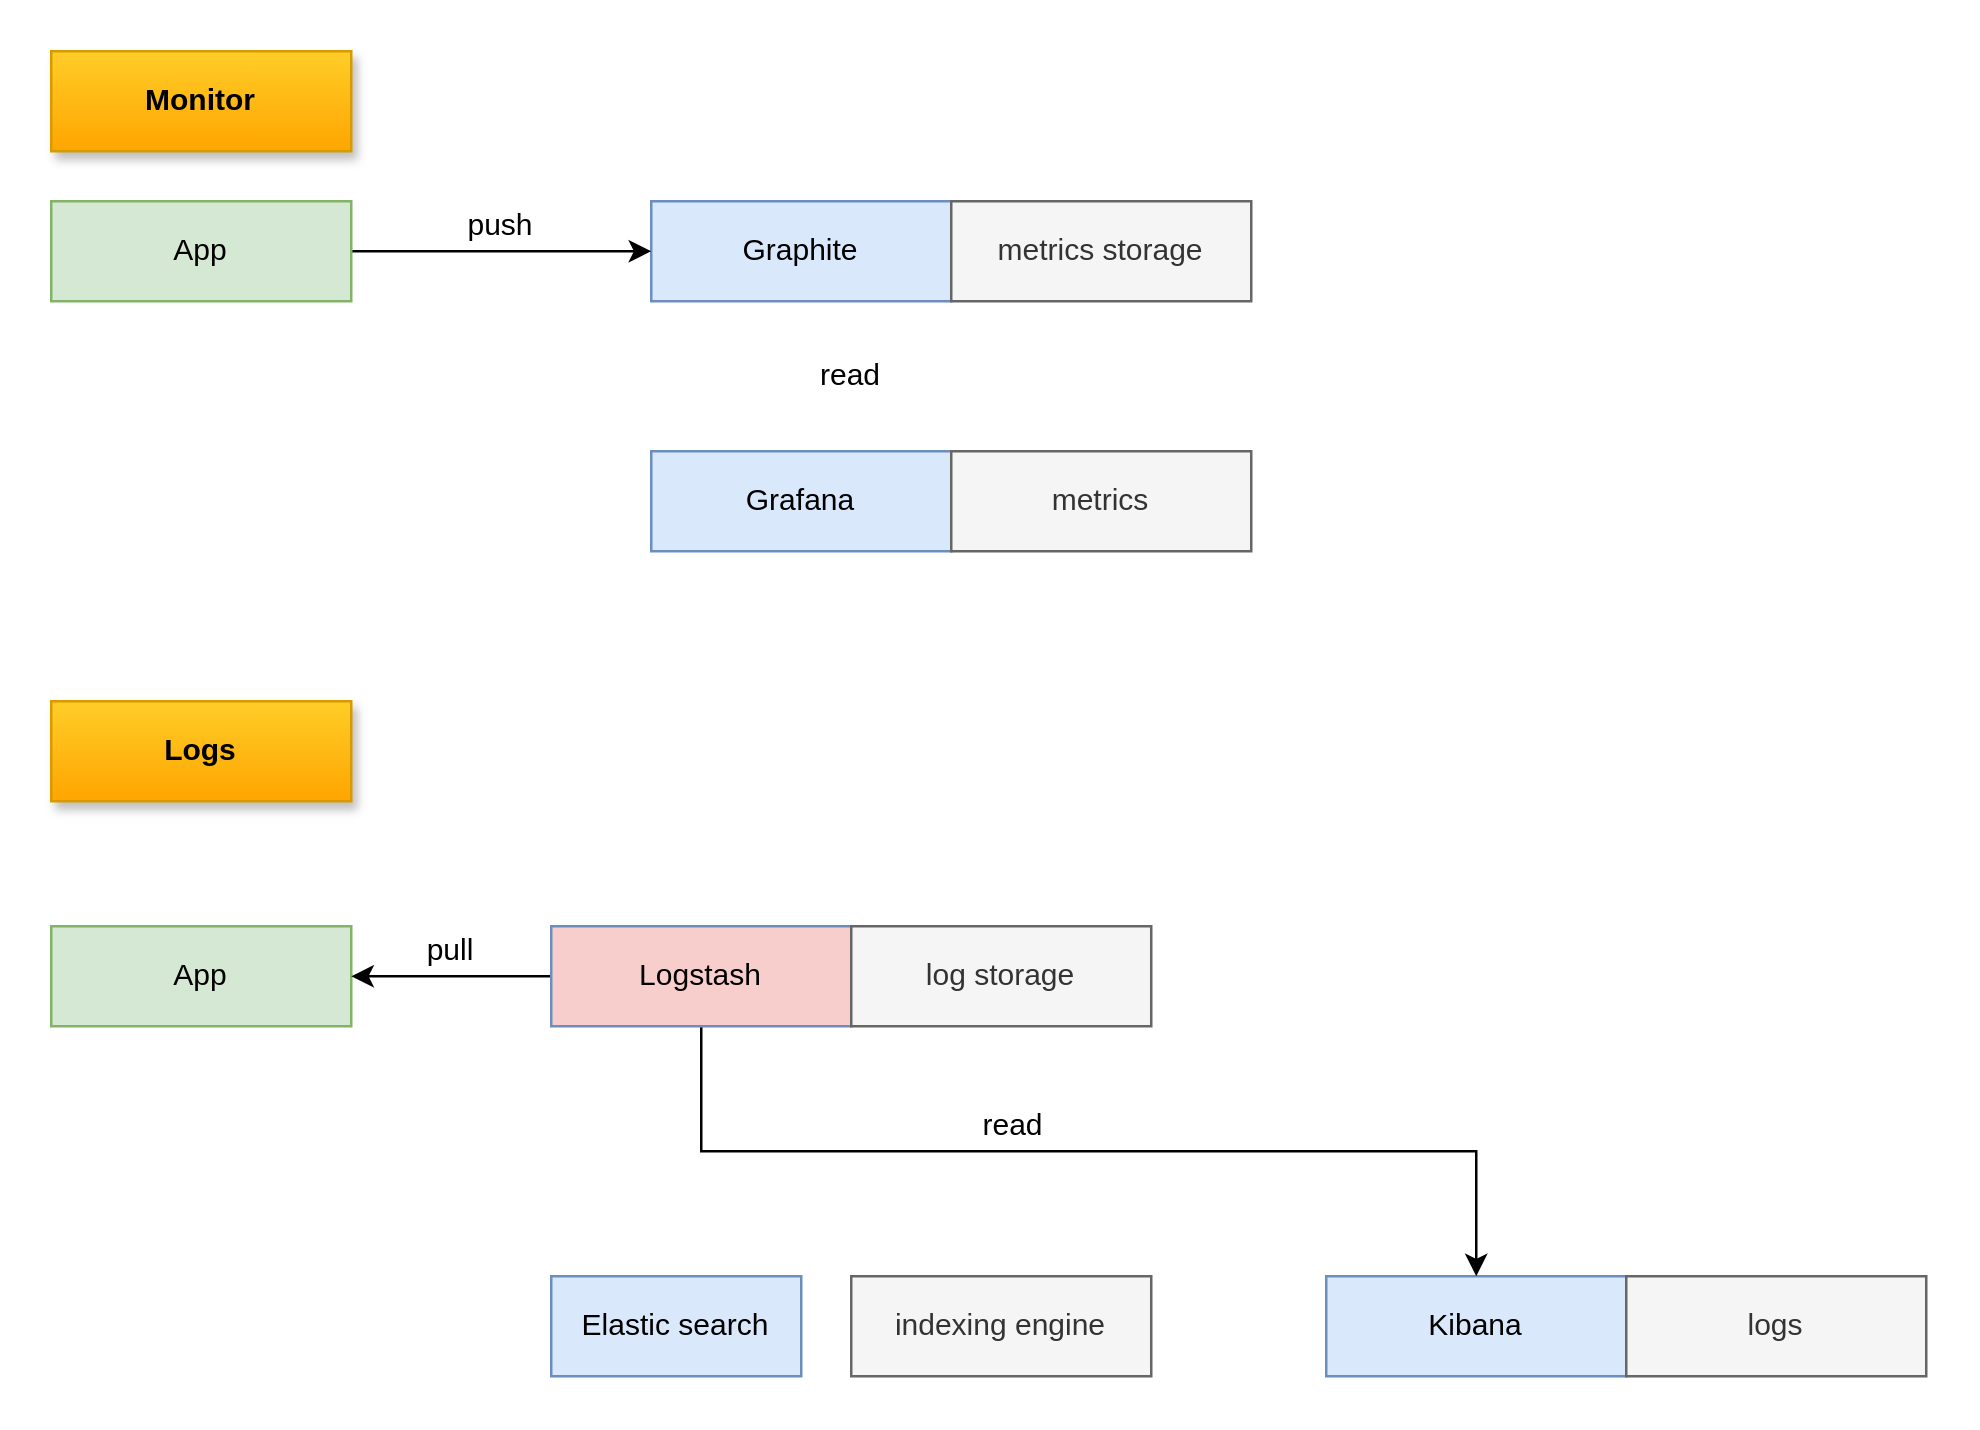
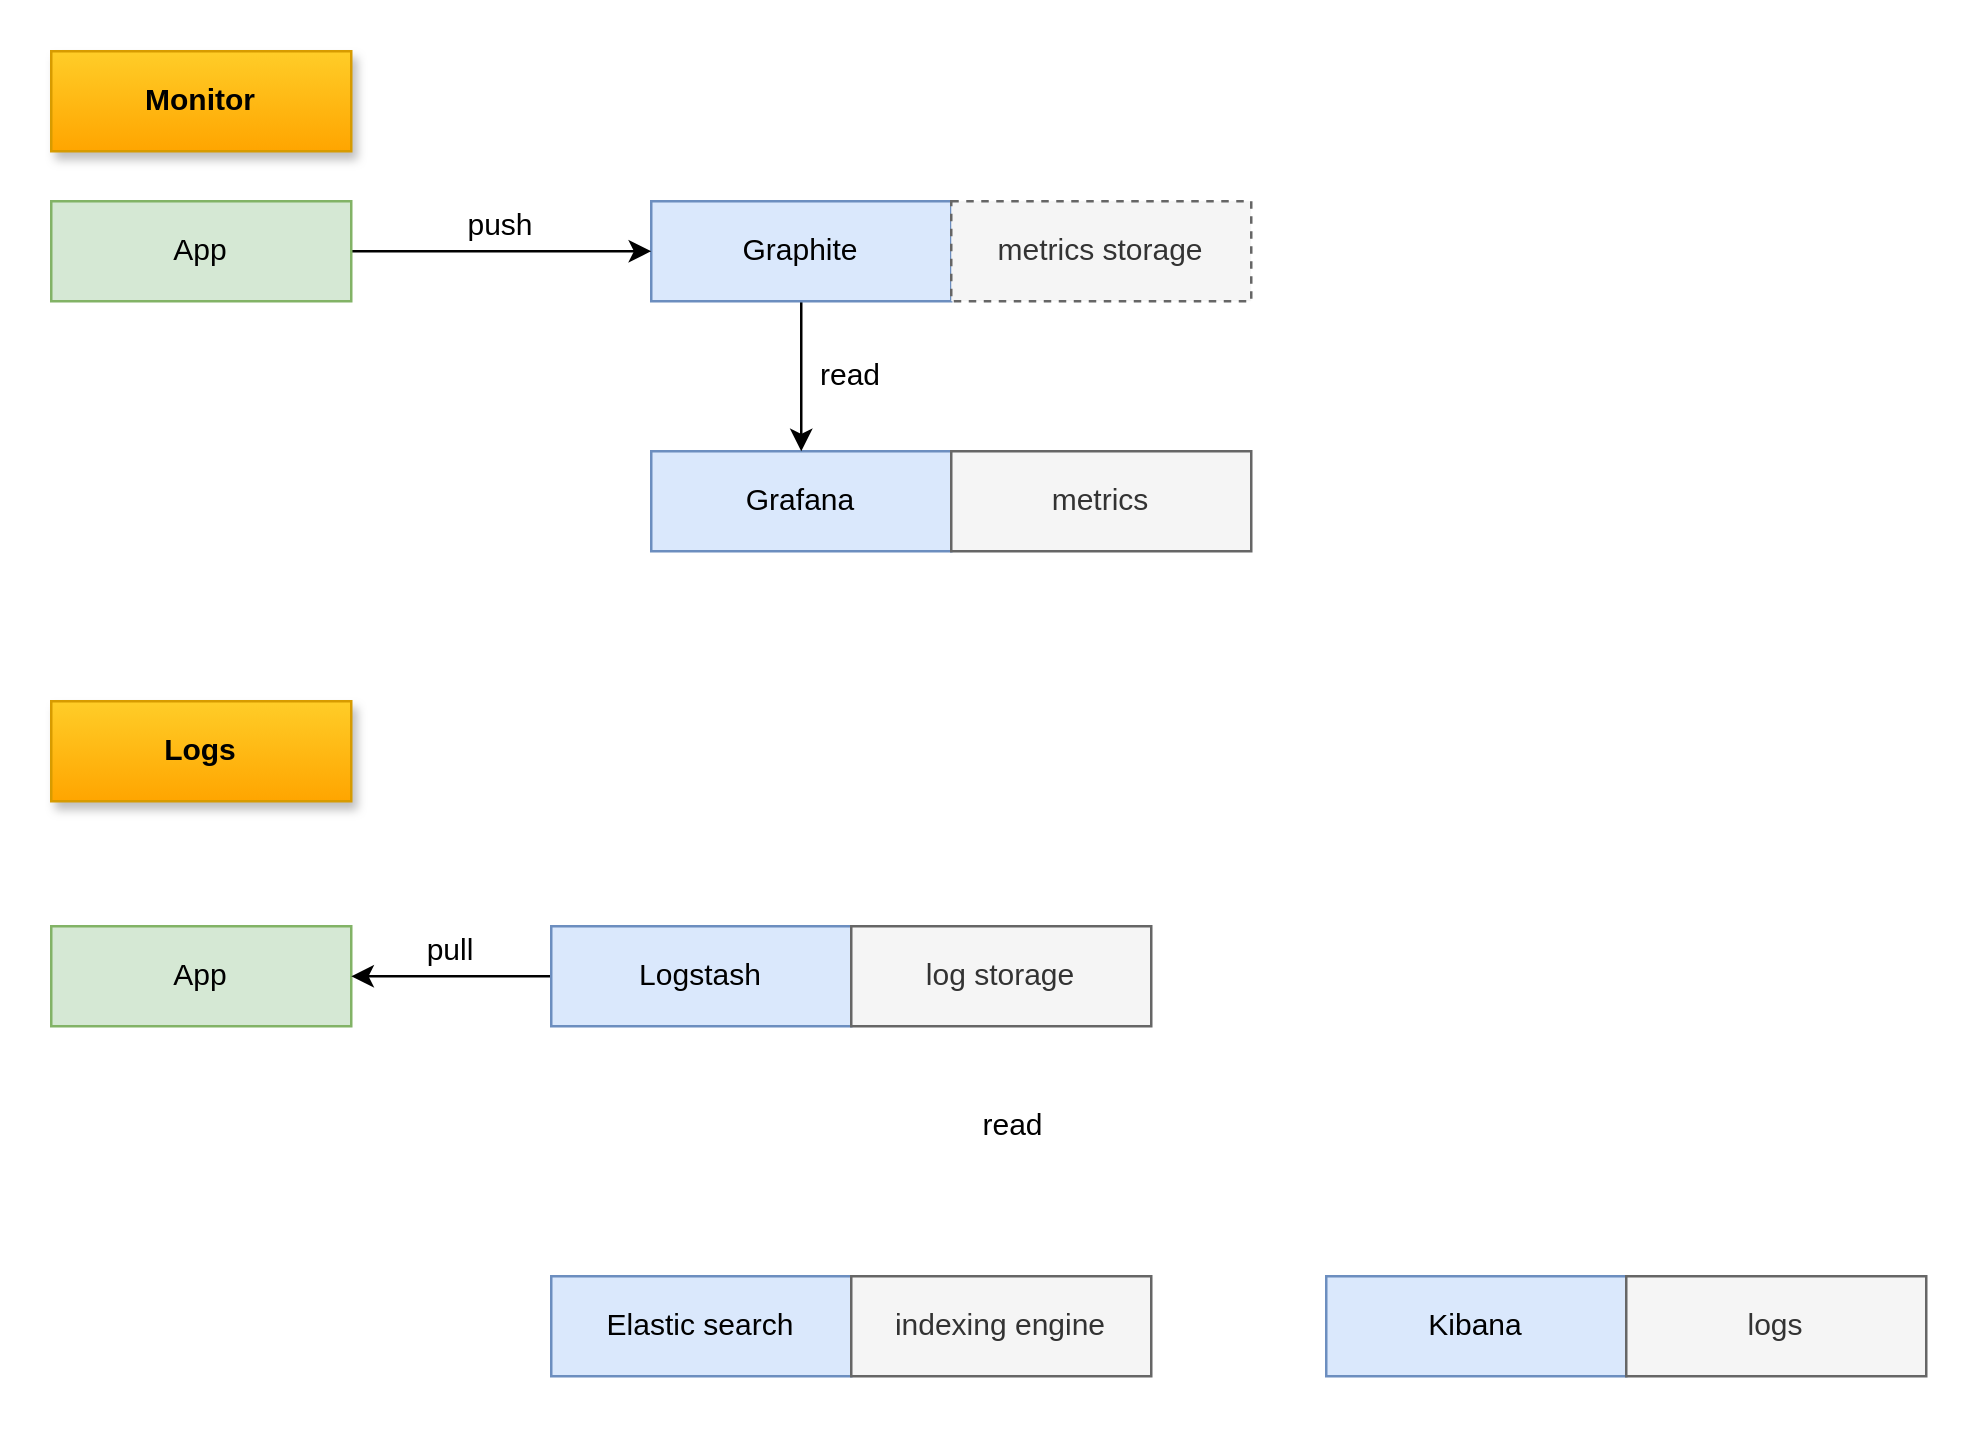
  <mxCell id="0" />
  <mxCell id="1" parent="0" />
  <mxCell id="2" value="Monitor" style="rounded=0;whiteSpace=wrap;html=1;fillColor=#ffcd28;strokeColor=#d79b00;gradientColor=#ffa500;shadow=1;fontStyle=1" parent="1" vertex="1"><mxGeometry x="20" y="20" width="120" height="40" as="geometry" /></mxCell>
  <mxCell id="3" value="Grafana" style="rounded=0;whiteSpace=wrap;html=1;fillColor=#dae8fc;strokeColor=#6c8ebf;fontStyle=0" parent="1" vertex="1"><mxGeometry x="260" y="180" width="120" height="40" as="geometry" /></mxCell>
  <mxCell id="4" value="metrics" style="rounded=0;whiteSpace=wrap;html=1;fillColor=#f5f5f5;strokeColor=#666666;fontColor=#333333;" parent="1" vertex="1"><mxGeometry x="380" y="180" width="120" height="40" as="geometry" /></mxCell>
  <mxCell id="5" value="Logs" style="rounded=0;whiteSpace=wrap;html=1;fillColor=#ffcd28;strokeColor=#d79b00;gradientColor=#ffa500;shadow=1;fontStyle=1" parent="1" vertex="1"><mxGeometry x="20" y="280" width="120" height="40" as="geometry" /></mxCell>
  <mxCell id="6" value="Kibana" style="rounded=0;whiteSpace=wrap;html=1;fillColor=#dae8fc;strokeColor=#6c8ebf;fontStyle=0" parent="1" vertex="1"><mxGeometry x="530" y="510" width="120" height="40" as="geometry" /></mxCell>
  <mxCell id="7" value="logs" style="rounded=0;whiteSpace=wrap;html=1;fillColor=#f5f5f5;strokeColor=#666666;fontColor=#333333;" parent="1" vertex="1"><mxGeometry x="650" y="510" width="120" height="40" as="geometry" /></mxCell>
+ <mxCell id="8" style="edgeStyle=orthogonalEdgeStyle;rounded=0;orthogonalLoop=1;jettySize=auto;html=1;entryX=0.5;entryY=0;entryDx=0;entryDy=0;" parent="1" source="9" target="3" edge="1"><mxGeometry relative="1" as="geometry" /></mxCell>
  <mxCell id="9" value="Graphite" style="rounded=0;whiteSpace=wrap;html=1;fillColor=#dae8fc;strokeColor=#6c8ebf;" parent="1" vertex="1"><mxGeometry x="260" y="80" width="120" height="40" as="geometry" /></mxCell>
  <mxCell id="10" value="" style="edgeStyle=orthogonalEdgeStyle;rounded=0;orthogonalLoop=1;jettySize=auto;html=1;" parent="1" source="11" target="9" edge="1"><mxGeometry relative="1" as="geometry" /></mxCell>
  <mxCell id="11" value="App" style="rounded=0;whiteSpace=wrap;html=1;fillColor=#d5e8d4;strokeColor=#82b366;" parent="1" vertex="1"><mxGeometry x="20" y="80" width="120" height="40" as="geometry" /></mxCell>
  <mxCell id="12" value="push" style="text;html=1;strokeColor=none;fillColor=none;align=center;verticalAlign=middle;whiteSpace=wrap;rounded=0;" parent="1" vertex="1"><mxGeometry x="180" y="80" width="40" height="20" as="geometry" /></mxCell>
- <mxCell id="13" value="metrics storage" style="rounded=0;whiteSpace=wrap;html=1;fillColor=#f5f5f5;strokeColor=#666666;fontColor=#333333;" parent="1" vertex="1"><mxGeometry x="380" y="80" width="120" height="40" as="geometry" /></mxCell>
+ <mxCell id="13" value="metrics storage" style="rounded=0;whiteSpace=wrap;html=1;fillColor=#f5f5f5;strokeColor=#666666;fontColor=#333333;dashed=1;" parent="1" vertex="1"><mxGeometry x="380" y="80" width="120" height="40" as="geometry" /></mxCell>
  <mxCell id="14" value="read" style="text;html=1;strokeColor=none;fillColor=none;align=center;verticalAlign=middle;whiteSpace=wrap;rounded=0;" parent="1" vertex="1"><mxGeometry x="320" y="140" width="40" height="20" as="geometry" /></mxCell>
  <mxCell id="15" value="App" style="rounded=0;whiteSpace=wrap;html=1;fillColor=#d5e8d4;strokeColor=#82b366;" parent="1" vertex="1"><mxGeometry x="20" y="370" width="120" height="40" as="geometry" /></mxCell>
- <mxCell id="16" style="edgeStyle=orthogonalEdgeStyle;rounded=0;orthogonalLoop=1;jettySize=auto;html=1;exitX=0.5;exitY=1;exitDx=0;exitDy=0;" parent="1" source="18" target="6" edge="1"><mxGeometry relative="1" as="geometry" /></mxCell>
  <mxCell id="17" style="edgeStyle=orthogonalEdgeStyle;rounded=0;orthogonalLoop=1;jettySize=auto;html=1;entryX=1;entryY=0.5;entryDx=0;entryDy=0;" parent="1" source="18" target="15" edge="1"><mxGeometry relative="1" as="geometry" /></mxCell>
- <mxCell id="18" value="Logstash" style="rounded=0;whiteSpace=wrap;html=1;fillColor=#f8cecc;strokeColor=#6c8ebf;fontStyle=0;" parent="1" vertex="1"><mxGeometry x="220" y="370" width="120" height="40" as="geometry" /></mxCell>
+ <mxCell id="18" value="Logstash" style="rounded=0;whiteSpace=wrap;html=1;fillColor=#dae8fc;strokeColor=#6c8ebf;fontStyle=0" parent="1" vertex="1"><mxGeometry x="220" y="370" width="120" height="40" as="geometry" /></mxCell>
  <mxCell id="19" value="log storage" style="rounded=0;whiteSpace=wrap;html=1;fillColor=#f5f5f5;strokeColor=#666666;fontColor=#333333;" parent="1" vertex="1"><mxGeometry x="340" y="370" width="120" height="40" as="geometry" /></mxCell>
  <mxCell id="20" value="read" style="text;html=1;strokeColor=none;fillColor=none;align=center;verticalAlign=middle;whiteSpace=wrap;rounded=0;" parent="1" vertex="1"><mxGeometry x="385" y="440" width="40" height="20" as="geometry" /></mxCell>
- <mxCell id="21" value="Elastic search" style="rounded=0;whiteSpace=wrap;html=1;fillColor=#dae8fc;strokeColor=#6c8ebf;fontStyle=0" parent="1" vertex="1"><mxGeometry x="220" y="510" width="100" height="40" as="geometry" /></mxCell>
+ <mxCell id="21" value="Elastic search" style="rounded=0;whiteSpace=wrap;html=1;fillColor=#dae8fc;strokeColor=#6c8ebf;fontStyle=0" parent="1" vertex="1"><mxGeometry x="220" y="510" width="120" height="40" as="geometry" /></mxCell>
  <mxCell id="22" value="indexing engine" style="rounded=0;whiteSpace=wrap;html=1;fillColor=#f5f5f5;strokeColor=#666666;fontColor=#333333;" parent="1" vertex="1"><mxGeometry x="340" y="510" width="120" height="40" as="geometry" /></mxCell>
  <mxCell id="23" value="pull" style="text;html=1;strokeColor=none;fillColor=none;align=center;verticalAlign=middle;whiteSpace=wrap;rounded=0;" parent="1" vertex="1"><mxGeometry x="160" y="370" width="40" height="20" as="geometry" /></mxCell>
